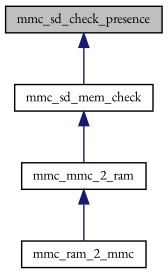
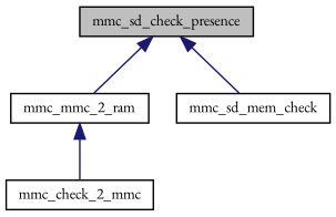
  digraph {
    fontname="EB Garamond"
    rankdir=TB
    node [color=black fillcolor=white fontname="EB Garamond" fontsize=10 shape=record style=filled]
    edge [color=midnightblue dir=back fontname="EB Garamond" fontsize=10 labelfontname="FreeSans.ttf" labelfontsize=10 style=solid]
    n1 [fillcolor=grey75 fontcolor=black height=0.2 label=mmc_sd_check_presence width=0.4]
    n2 [height=0.2 label=mmc_mmc_2_ram width=0.4]
    n3 [height=0.2 label=mmc_sd_mem_check width=0.4]
-   n4 [height=0.2 label=mmc_ram_2_mmc width=0.4]
-   n3 -> n2
+   n4 [height=0.2 label=mmc_check_2_mmc width=0.4]
+   n1 -> n2
    n1 -> n3
    n2 -> n4
  }
